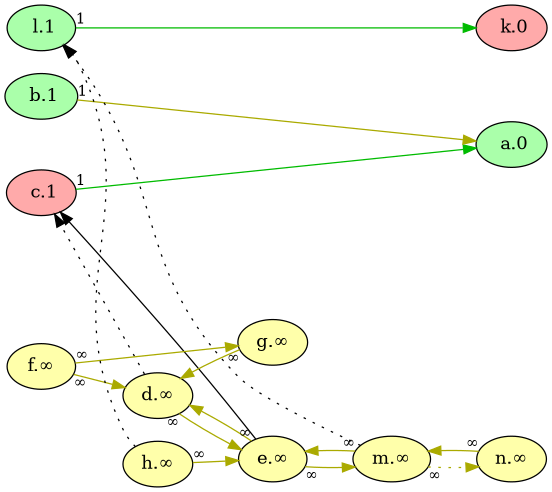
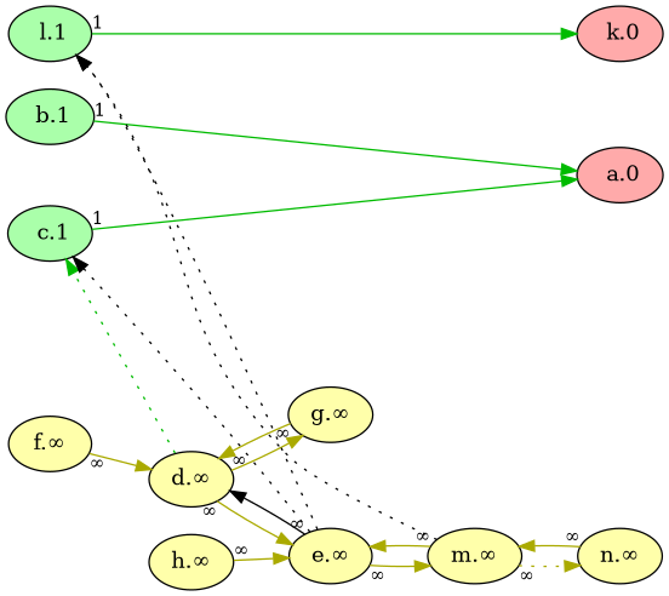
  digraph {
    rankdir=LR
    node [fillcolor="#FFFFAA" fontsize=14 style=filled]
    edge [color="#AAAA00" dir=forward fontsize=12 labeldistance=1.5 style=solid taillabel="∞"]
-   n1 [fillcolor="#AAFFAA" label=" a.0"]
+   n1 [fillcolor="#FFAAAA" label=" a.0"]
    n2 [fillcolor="#FFAAAA" label=" k.0"]
    n3 [fillcolor="#AAFFAA" label=" l.1"]
-   n4 [fillcolor="#FFAAAA" label=" c.1"]
+   n4 [fillcolor="#AAFFAA" label=" c.1"]
    n5 [fillcolor="#AAFFAA" label=" b.1"]
    n6 [label="d.∞"]
    n7 [label="e.∞"]
    n8 [label="g.∞"]
    n9 [label="m.∞"]
    n10 [label="n.∞"]
    n11 [label="f.∞"]
    n12 [label="h.∞"]
    subgraph sub_1 {
      rank=max
      n1
      n2
    }
    subgraph sub_2 {
      rank=min
      n3
      n4
      n5
    }
    n3 -> n2 [color="#00BB00" taillabel=1]
    n4 -> n1 [color="#00BB00" taillabel=1]
-   n5 -> n1 [taillabel=1]
-   n6 -> n4 [color=black constraint=false style=dotted taillabel=""]
+   n5 -> n1 [color="#00BB00" taillabel=1]
+   n6 -> n4 [color="#00BB00" constraint=false style=dotted taillabel=""]
    n6 -> n7
-   n11 -> n8
-   n12 -> n3 [color=black constraint=false style=dotted taillabel=""]
-   n7 -> n4 [color=black constraint=false taillabel=""]
-   n7 -> n6
+   n6 -> n8
+   n7 -> n3 [color=black constraint=false style=dotted taillabel=""]
+   n7 -> n4 [color=black constraint=false style=dotted taillabel=""]
+   n7 -> n6 [color=black]
    n7 -> n9
    n8 -> n6
    n9 -> n3 [color=black constraint=false style=dotted taillabel=""]
    n9 -> n7
    n9 -> n10 [style=dotted]
    n10 -> n9
    n11 -> n6
    n12 -> n7
  }
